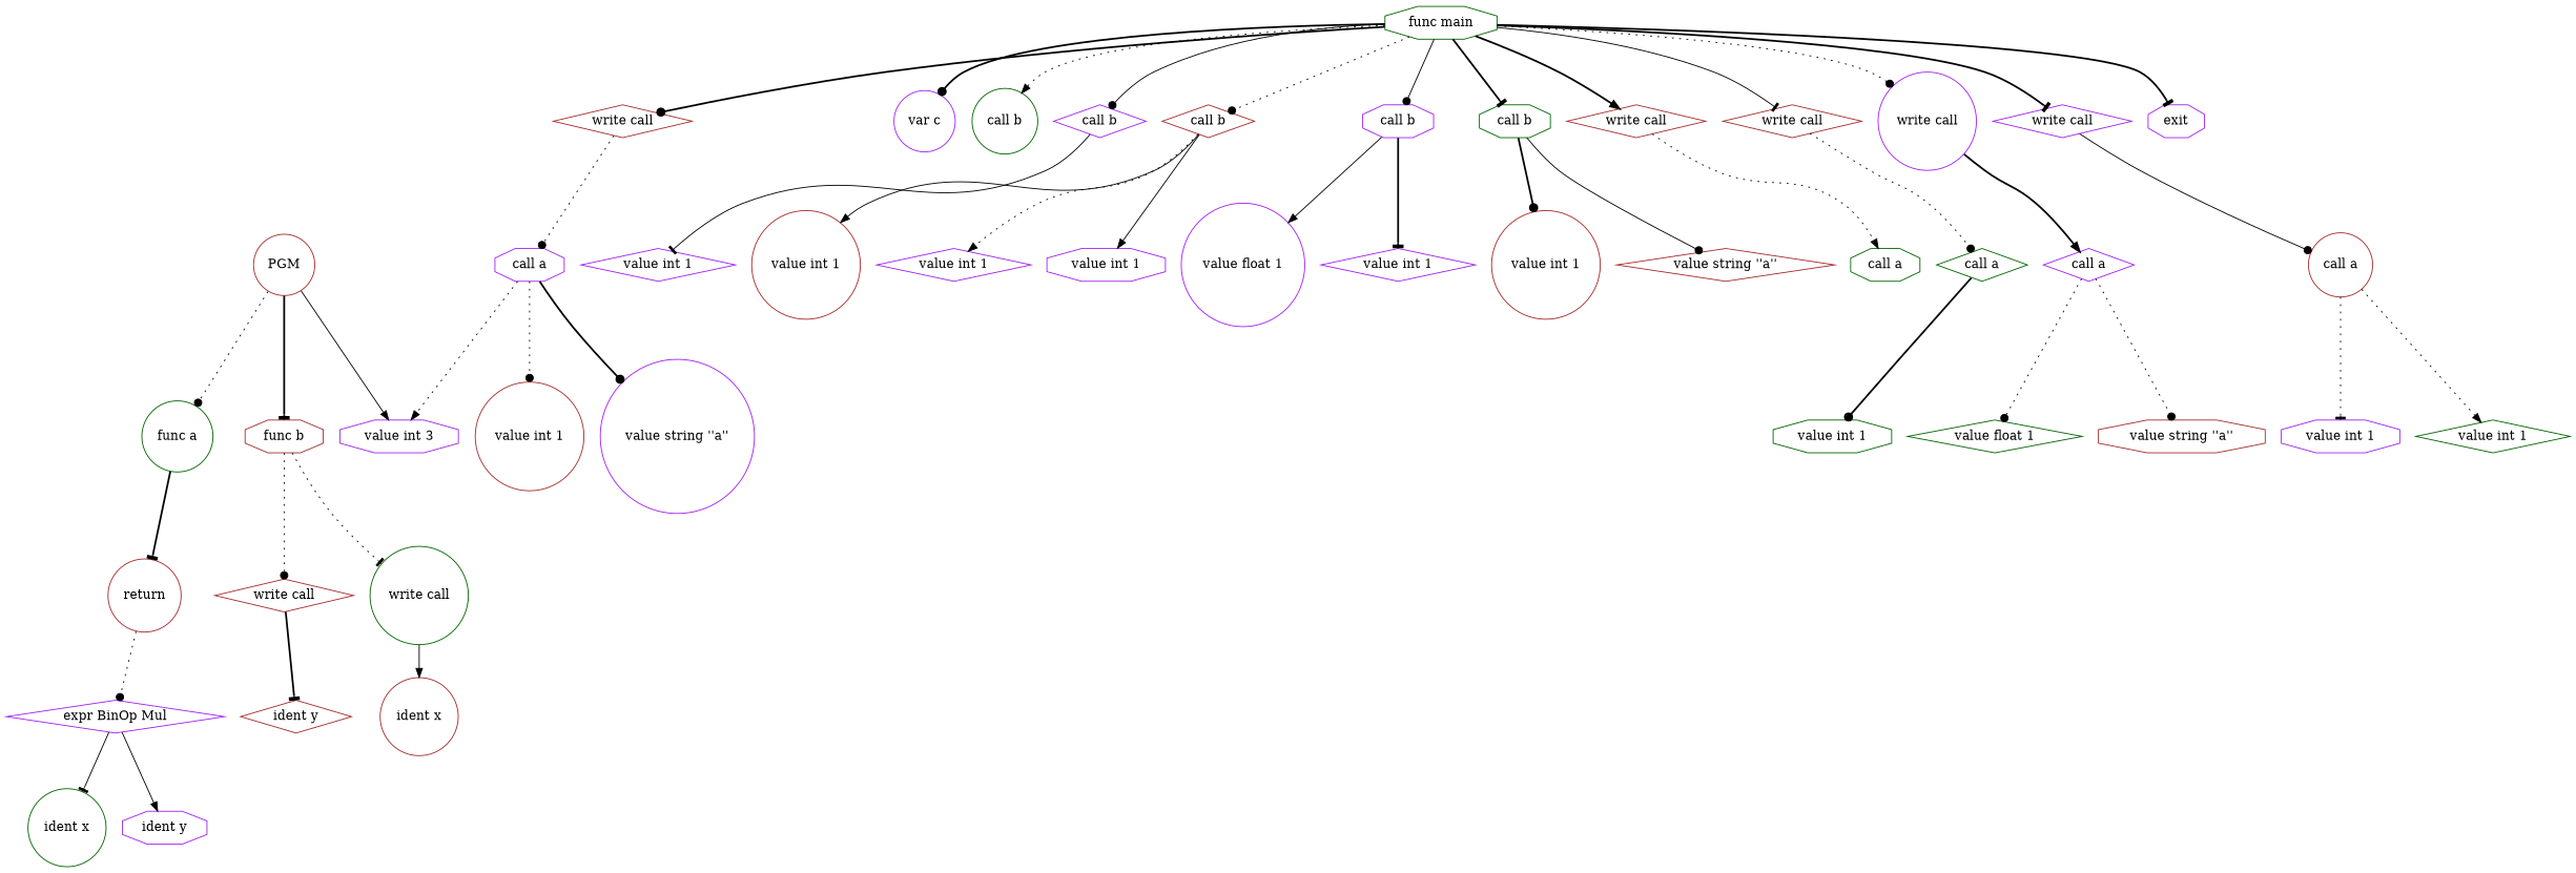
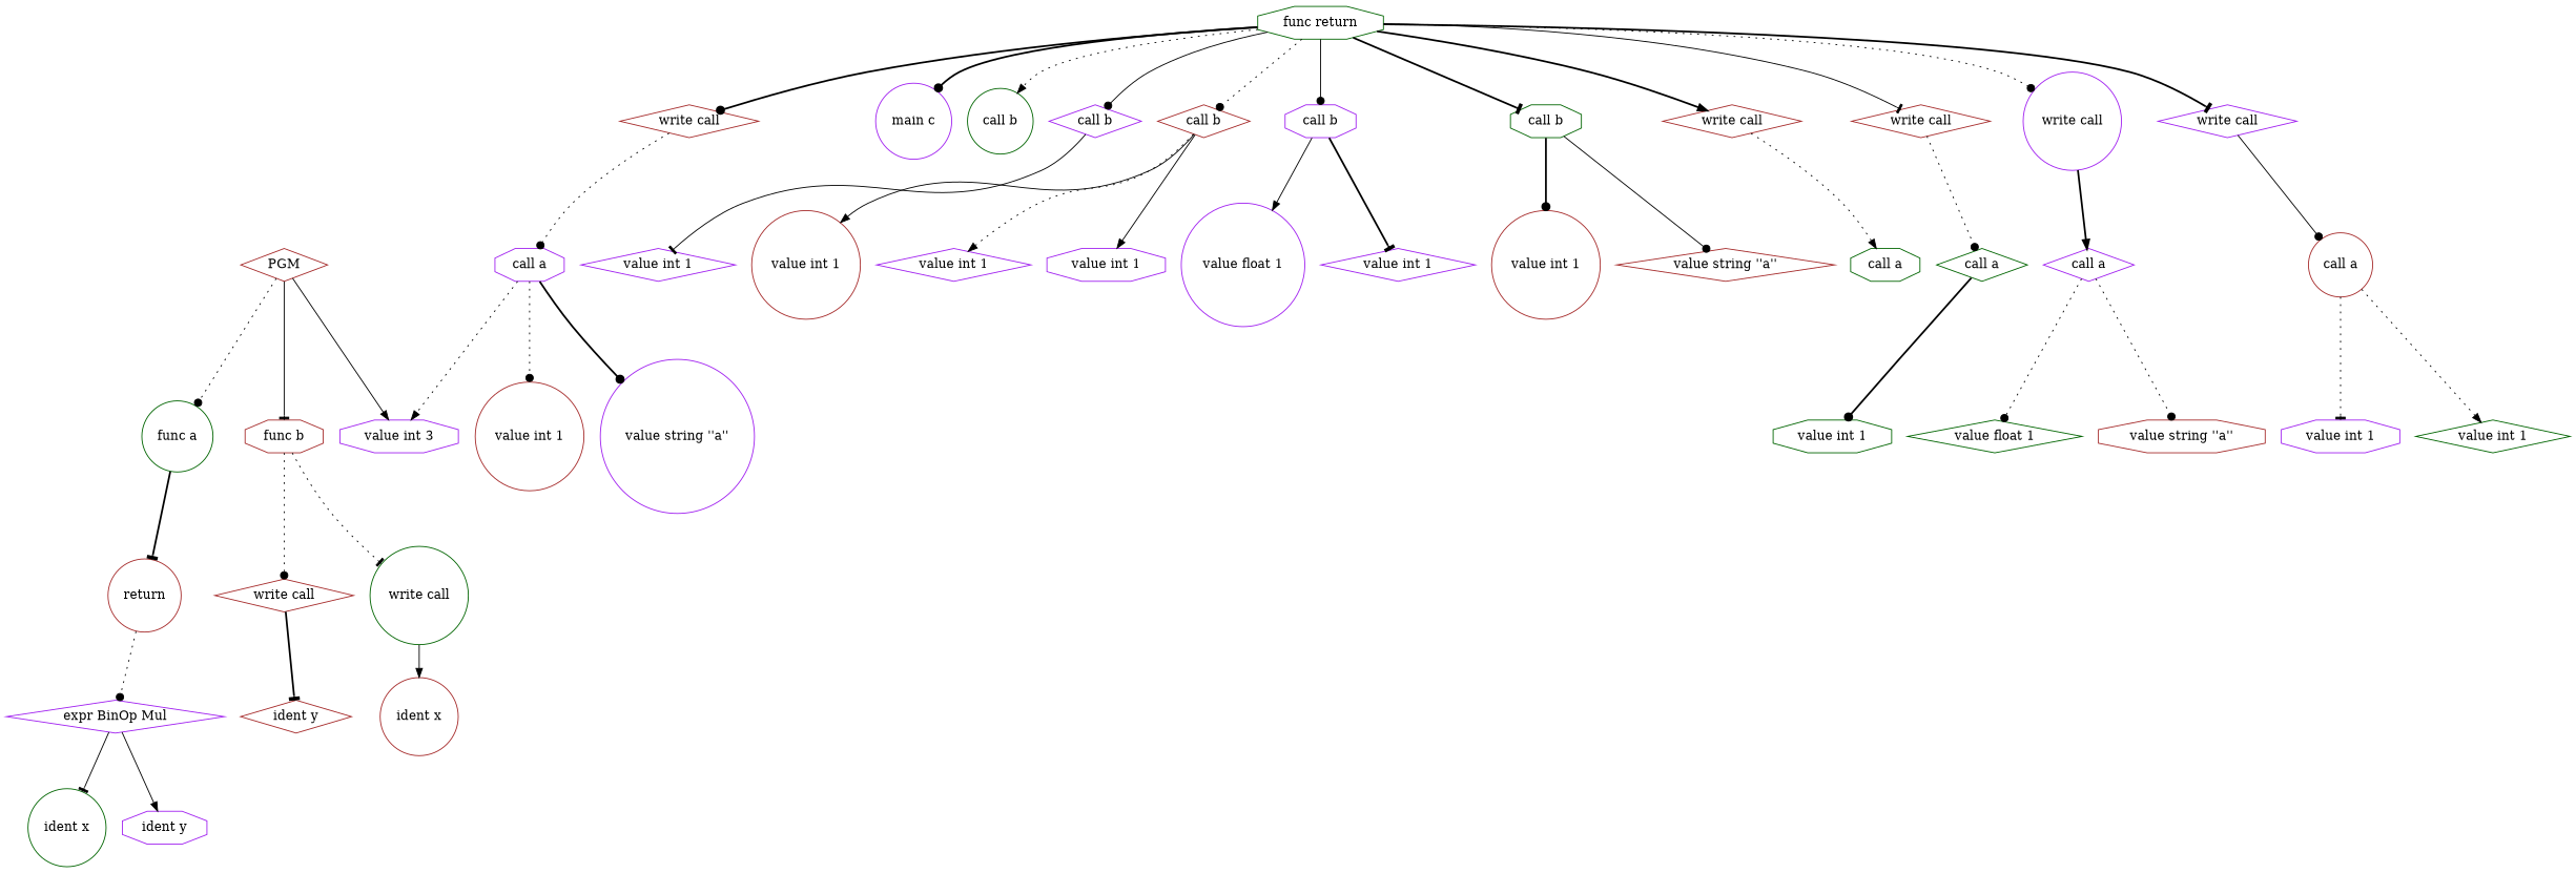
  digraph {
    node [color=purple shape=diamond]
    edge [arrowhead=dot style=dotted]
-   n1 [color=brown label=PGM shape=circle]
+   n1 [color=brown label=PGM]
    n2 [color=darkgreen label="func a" shape=circle]
    n3 [color=brown label="func b" shape=octagon]
    n4 [label="value int 3" shape=octagon]
    n5 [color=brown label=return shape=circle]
    n6 [color=brown label="write call"]
    n7 [color=darkgreen label="write call" shape=circle]
-   n8 [color=darkgreen label="func main" shape=octagon]
-   n9 [label="var c" shape=circle]
+   n8 [color=darkgreen label="func return" shape=octagon]
+   n9 [label="main c" shape=circle]
    n10 [color=darkgreen label="call b" shape=circle]
    n11 [label="call b"]
    n12 [color=brown label="call b"]
    n13 [label="call b" shape=octagon]
    n14 [color=darkgreen label="call b" shape=octagon]
    n15 [color=brown label="write call"]
    n16 [color=brown label="write call"]
    n17 [color=brown label="write call"]
    n18 [label="write call" shape=circle]
    n19 [label="write call"]
-   n20 [label=exit shape=octagon]
    n21 [label="expr BinOp Mul"]
    n22 [color=darkgreen label="ident x" shape=circle]
    n23 [label="ident y" shape=octagon]
    n24 [color=brown label="ident y"]
    n25 [color=brown label="ident x" shape=circle]
    n26 [label="value int 1"]
    n27 [color=brown label="value int 1" shape=circle]
    n28 [label="value int 1"]
    n29 [label="value int 1" shape=octagon]
    n30 [label="value float 1" shape=circle]
    n31 [label="value int 1"]
    n32 [color=brown label="value int 1" shape=circle]
    n33 [color=brown label="value string ''a''"]
    n34 [color=darkgreen label="call a" shape=octagon]
    n35 [color=darkgreen label="call a"]
    n36 [label="call a" shape=octagon]
    n37 [label="call a"]
    n38 [color=brown label="call a" shape=circle]
    n39 [color=darkgreen label="value int 1" shape=octagon]
    n40 [color=brown label="value int 1" shape=circle]
    n41 [label="value string ''a''" shape=circle]
    n42 [color=darkgreen label="value float 1"]
    n43 [color=brown label="value string ''a''" shape=octagon]
    n44 [label="value int 1" shape=octagon]
    n45 [color=darkgreen label="value int 1"]
    n1 -> n2
-   n1 -> n3 [arrowhead=tee style=bold]
+   n1 -> n3 [arrowhead=tee style=solid]
    n1 -> n4 [arrowhead=normal style=solid]
    n2 -> n5 [arrowhead=tee style=bold]
    n3 -> n6
    n3 -> n7 [arrowhead=tee]
    n5 -> n21
    n6 -> n24 [arrowhead=tee style=bold]
    n7 -> n25 [arrowhead=normal style=solid]
    n8 -> n9 [style=bold]
    n8 -> n10 [arrowhead=normal]
    n8 -> n11 [style=solid]
    n8 -> n12
    n8 -> n13 [style=solid]
    n8 -> n14 [arrowhead=tee style=bold]
    n8 -> n15 [arrowhead=normal style=bold]
    n8 -> n16 [arrowhead=tee style=solid]
    n8 -> n17 [style=bold]
    n8 -> n18
    n8 -> n19 [arrowhead=tee style=bold]
-   n8 -> n20 [arrowhead=tee style=bold]
    n11 -> n26 [arrowhead=tee style=solid]
    n12 -> n27 [arrowhead=normal style=solid]
    n12 -> n28 [arrowhead=normal]
    n12 -> n29 [arrowhead=normal style=solid]
    n13 -> n30 [arrowhead=normal style=solid]
    n13 -> n31 [arrowhead=tee style=bold]
    n14 -> n32 [style=bold]
    n14 -> n33 [style=solid]
    n15 -> n34 [arrowhead=normal]
    n16 -> n35
    n17 -> n36
    n18 -> n37 [arrowhead=normal style=bold]
    n19 -> n38 [style=solid]
    n21 -> n22 [arrowhead=tee style=solid]
    n21 -> n23 [arrowhead=normal style=solid]
    n35 -> n39 [style=bold]
    n36 -> n4 [arrowhead=normal]
    n36 -> n40
    n36 -> n41 [style=bold]
    n37 -> n42
    n37 -> n43
    n38 -> n44 [arrowhead=tee]
    n38 -> n45 [arrowhead=normal]
  }
